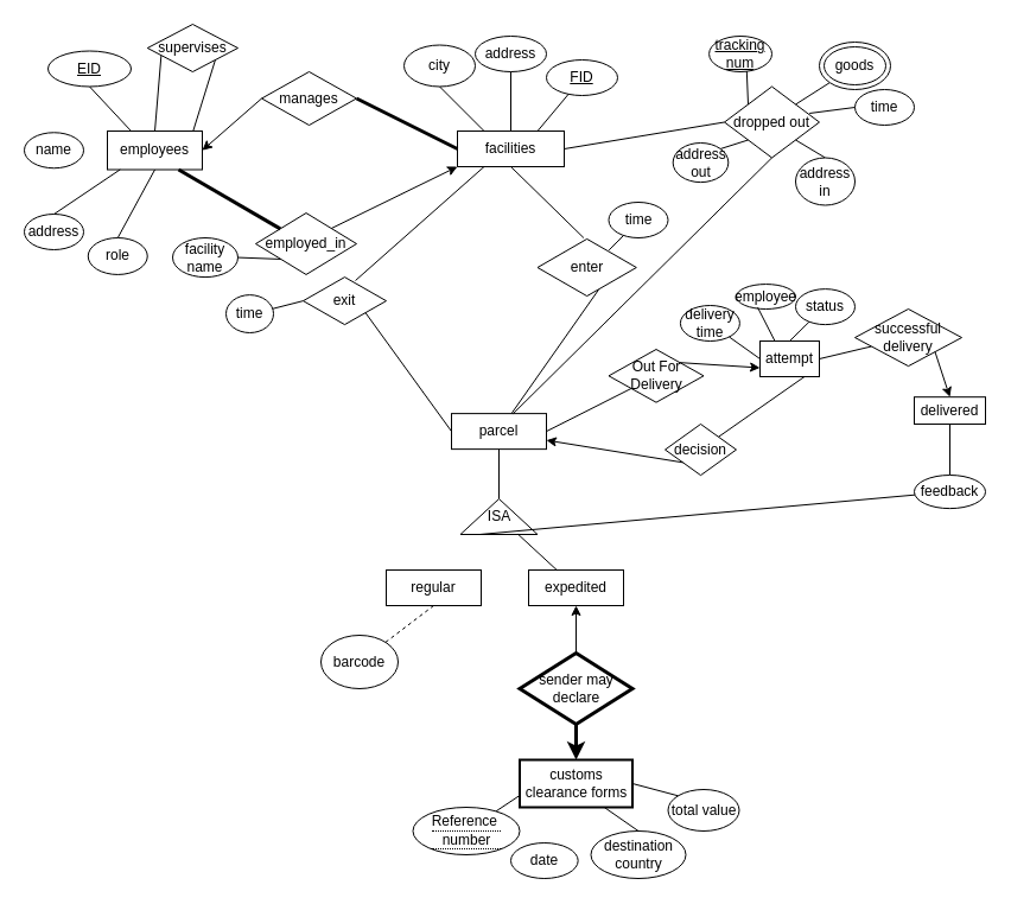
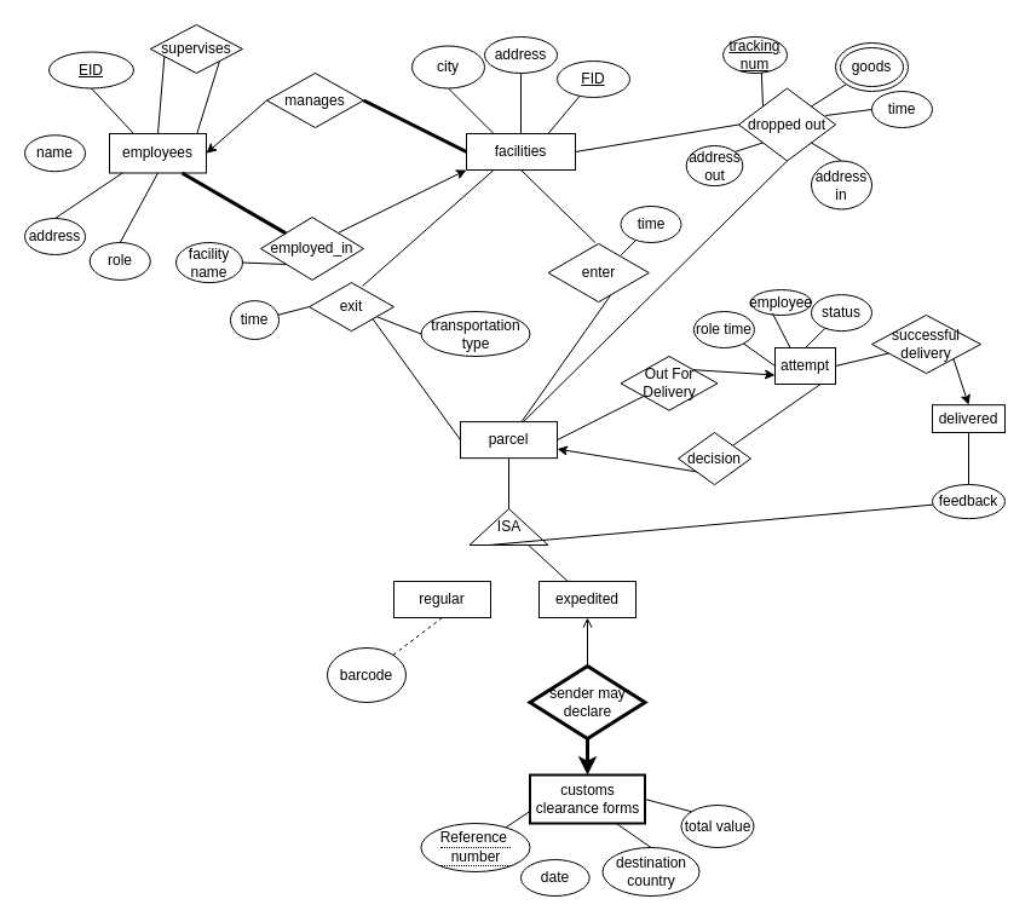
  <mxCell id="0" />
  <mxCell id="1" parent="0" />
  <mxCell id="2" value="facilities" style="rounded=0;whiteSpace=wrap;html=1;" parent="1" vertex="1"><mxGeometry x="385" y="110" width="90" height="30" as="geometry" /></mxCell>
  <mxCell id="3" value="" style="endArrow=none;html=1;rounded=0;exitX=0.75;exitY=0;exitDx=0;exitDy=0;" parent="1" source="2" target="4" edge="1"><mxGeometry width="50" height="50" relative="1" as="geometry"><mxPoint x="470" y="70" as="sourcePoint" /><mxPoint x="520" y="20" as="targetPoint" /></mxGeometry></mxCell>
  <mxCell id="4" value="&lt;u&gt;FID&lt;/u&gt;" style="ellipse;whiteSpace=wrap;html=1;" parent="1" vertex="1"><mxGeometry x="460" y="50" width="60" height="30" as="geometry" /></mxCell>
  <mxCell id="5" value="address" style="ellipse;whiteSpace=wrap;html=1;" parent="1" vertex="1"><mxGeometry x="400" y="30" width="60" height="30" as="geometry" /></mxCell>
  <mxCell id="6" value="city" style="ellipse;whiteSpace=wrap;html=1;" parent="1" vertex="1"><mxGeometry x="340" y="37.5" width="60" height="35" as="geometry" /></mxCell>
  <mxCell id="7" value="" style="endArrow=none;html=1;rounded=0;exitX=0.5;exitY=0;exitDx=0;exitDy=0;" parent="1" source="2" target="5" edge="1"><mxGeometry width="50" height="50" relative="1" as="geometry"><mxPoint x="420" y="140" as="sourcePoint" /><mxPoint x="470" y="90" as="targetPoint" /></mxGeometry></mxCell>
  <mxCell id="8" value="" style="endArrow=none;html=1;rounded=0;exitX=0.5;exitY=1;exitDx=0;exitDy=0;entryX=0.25;entryY=0;entryDx=0;entryDy=0;" parent="1" source="6" target="2" edge="1"><mxGeometry width="50" height="50" relative="1" as="geometry"><mxPoint x="420" y="140" as="sourcePoint" /><mxPoint x="470" y="90" as="targetPoint" /></mxGeometry></mxCell>
  <mxCell id="9" value="" style="endArrow=none;html=1;rounded=0;exitX=1;exitY=0.5;exitDx=0;exitDy=0;entryX=0;entryY=0.5;entryDx=0;entryDy=0;strokeWidth=3;" parent="1" source="11" target="2" edge="1"><mxGeometry width="50" height="50" relative="1" as="geometry"><mxPoint x="370" y="230" as="sourcePoint" /><mxPoint x="420" y="180" as="targetPoint" /></mxGeometry></mxCell>
  <mxCell id="10" value="" style="endArrow=none;html=1;rounded=0;entryX=0.5;entryY=1;entryDx=0;entryDy=0;exitX=1;exitY=0.5;exitDx=0;exitDy=0;" parent="1" source="17" target="16" edge="1"><mxGeometry width="50" height="50" relative="1" as="geometry"><mxPoint x="560" y="230" as="sourcePoint" /><mxPoint x="440" y="200" as="targetPoint" /></mxGeometry></mxCell>
  <mxCell id="11" value="manages" style="rhombus;whiteSpace=wrap;html=1;" parent="1" vertex="1"><mxGeometry x="220" y="60" width="80" height="45" as="geometry" /></mxCell>
  <mxCell id="12" value="" style="endArrow=classic;html=1;rounded=0;exitX=0;exitY=0.5;exitDx=0;exitDy=0;entryX=1;entryY=0.5;entryDx=0;entryDy=0;" parent="1" source="11" target="13" edge="1"><mxGeometry width="50" height="50" relative="1" as="geometry"><mxPoint x="300" y="140" as="sourcePoint" /><mxPoint x="170" y="125" as="targetPoint" /></mxGeometry></mxCell>
  <mxCell id="13" value="employees" style="rounded=0;whiteSpace=wrap;html=1;" parent="1" vertex="1"><mxGeometry x="90" y="110" width="80" height="32.5" as="geometry" /></mxCell>
  <mxCell id="14" value="regular" style="rounded=0;whiteSpace=wrap;html=1;" parent="1" vertex="1"><mxGeometry x="325" y="480" width="80" height="30" as="geometry" /></mxCell>
  <mxCell id="15" value="expedited" style="rounded=0;whiteSpace=wrap;html=1;" parent="1" vertex="1"><mxGeometry x="445" y="480" width="80" height="30" as="geometry" /></mxCell>
  <mxCell id="16" value="parcel" style="rounded=0;whiteSpace=wrap;html=1;" parent="1" vertex="1"><mxGeometry x="380" y="348.12" width="80" height="30" as="geometry" /></mxCell>
  <mxCell id="17" value="ISA" style="triangle;whiteSpace=wrap;html=1;direction=north;" parent="1" vertex="1"><mxGeometry x="387.5" y="420" width="65" height="30" as="geometry" /></mxCell>
  <mxCell id="18" value="" style="endArrow=none;html=1;rounded=0;exitX=0;exitY=0.25;exitDx=0;exitDy=0;" parent="1" source="17" target="88" edge="1"><mxGeometry width="50" height="50" relative="1" as="geometry"><mxPoint x="310" y="220" as="sourcePoint" /><mxPoint x="360" y="170" as="targetPoint" /></mxGeometry></mxCell>
  <mxCell id="19" value="" style="endArrow=none;html=1;rounded=0;exitX=0;exitY=0.75;exitDx=0;exitDy=0;" parent="1" source="17" target="15" edge="1"><mxGeometry width="50" height="50" relative="1" as="geometry"><mxPoint x="310" y="220" as="sourcePoint" /><mxPoint x="360" y="170" as="targetPoint" /></mxGeometry></mxCell>
  <mxCell id="20" value="dropped out" style="rhombus;whiteSpace=wrap;html=1;" parent="1" vertex="1"><mxGeometry x="610" y="72.5" width="80" height="60" as="geometry" /></mxCell>
  <mxCell id="21" value="" style="endArrow=none;html=1;rounded=0;entryX=0;entryY=0.5;entryDx=0;entryDy=0;exitX=1;exitY=0.5;exitDx=0;exitDy=0;" parent="1" source="2" target="20" edge="1"><mxGeometry width="50" height="50" relative="1" as="geometry"><mxPoint x="320" y="220" as="sourcePoint" /><mxPoint x="370" y="170" as="targetPoint" /></mxGeometry></mxCell>
  <mxCell id="22" value="" style="endArrow=none;html=1;rounded=0;exitX=0.5;exitY=1;exitDx=0;exitDy=0;entryX=0.65;entryY=0;entryDx=0;entryDy=0;entryPerimeter=0;" parent="1" source="20" target="16" edge="1"><mxGeometry width="50" height="50" relative="1" as="geometry"><mxPoint x="320" y="220" as="sourcePoint" /><mxPoint x="690" y="130" as="targetPoint" /></mxGeometry></mxCell>
  <mxCell id="23" value="" style="endArrow=none;html=1;rounded=0;exitX=0;exitY=0;exitDx=0;exitDy=0;entryX=0.599;entryY=0.944;entryDx=0;entryDy=0;entryPerimeter=0;" parent="1" source="20" target="24" edge="1"><mxGeometry width="50" height="50" relative="1" as="geometry"><mxPoint x="320" y="220" as="sourcePoint" /><mxPoint x="580.65" y="80" as="targetPoint" /></mxGeometry></mxCell>
  <mxCell id="24" value="&lt;u&gt;tracking num&lt;/u&gt;" style="ellipse;whiteSpace=wrap;html=1;" parent="1" vertex="1"><mxGeometry x="597.09" y="30" width="52.91" height="30" as="geometry" /></mxCell>
  <mxCell id="25" value="time" style="ellipse;whiteSpace=wrap;html=1;" parent="1" vertex="1"><mxGeometry x="720" y="75" width="50" height="30" as="geometry" /></mxCell>
  <mxCell id="26" value="" style="endArrow=none;html=1;rounded=0;entryX=0.896;entryY=0.375;entryDx=0;entryDy=0;exitX=0;exitY=0.5;exitDx=0;exitDy=0;entryPerimeter=0;" parent="1" source="25" target="20" edge="1"><mxGeometry width="50" height="50" relative="1" as="geometry"><mxPoint x="320" y="220" as="sourcePoint" /><mxPoint x="370" y="170" as="targetPoint" /></mxGeometry></mxCell>
  <mxCell id="27" value="" style="endArrow=none;html=1;rounded=0;entryX=0;entryY=1;entryDx=0;entryDy=0;exitX=1;exitY=0;exitDx=0;exitDy=0;" parent="1" source="28" target="20" edge="1"><mxGeometry width="50" height="50" relative="1" as="geometry"><mxPoint x="480" y="170" as="sourcePoint" /><mxPoint x="370" y="170" as="targetPoint" /></mxGeometry></mxCell>
  <mxCell id="28" value="address out" style="ellipse;whiteSpace=wrap;html=1;" parent="1" vertex="1"><mxGeometry x="566.67" y="120" width="46.67" height="33.12" as="geometry" /></mxCell>
  <mxCell id="29" value="" style="endArrow=none;html=1;rounded=0;exitX=0.5;exitY=0;exitDx=0;exitDy=0;entryX=1;entryY=1;entryDx=0;entryDy=0;" parent="1" source="30" target="20" edge="1"><mxGeometry width="50" height="50" relative="1" as="geometry"><mxPoint x="465" y="240" as="sourcePoint" /><mxPoint x="568" y="150" as="targetPoint" /></mxGeometry></mxCell>
  <mxCell id="30" value="address in" style="ellipse;whiteSpace=wrap;html=1;" parent="1" vertex="1"><mxGeometry x="670" y="132.5" width="50" height="40" as="geometry" /></mxCell>
  <mxCell id="31" value="" style="endArrow=none;html=1;rounded=0;entryX=0.5;entryY=1;entryDx=0;entryDy=0;exitX=0.467;exitY=0;exitDx=0;exitDy=0;exitPerimeter=0;" parent="1" source="34" target="2" edge="1"><mxGeometry width="50" height="50" relative="1" as="geometry"><mxPoint x="470" y="240" as="sourcePoint" /><mxPoint x="370" y="190" as="targetPoint" /></mxGeometry></mxCell>
  <mxCell id="32" value="" style="endArrow=none;html=1;rounded=0;entryX=1;entryY=0;entryDx=0;entryDy=0;exitX=0;exitY=1;exitDx=0;exitDy=0;" parent="1" source="33" target="20" edge="1"><mxGeometry width="50" height="50" relative="1" as="geometry"><mxPoint x="650" y="60" as="sourcePoint" /><mxPoint x="370" y="190" as="targetPoint" /></mxGeometry></mxCell>
  <mxCell id="33" value="goods" style="ellipse;shape=doubleEllipse;whiteSpace=wrap;html=1;" parent="1" vertex="1"><mxGeometry x="690" y="35" width="60" height="40" as="geometry" /></mxCell>
  <mxCell id="34" value="enter" style="html=1;whiteSpace=wrap;aspect=fixed;shape=isoRectangle;" parent="1" vertex="1"><mxGeometry x="452.5" y="200" width="83.33" height="50" as="geometry" /></mxCell>
  <mxCell id="35" value="" style="endArrow=none;html=1;rounded=0;entryX=0.25;entryY=1;entryDx=0;entryDy=0;exitX=0.629;exitY=0.072;exitDx=0;exitDy=0;exitPerimeter=0;" parent="1" source="37" target="2" edge="1"><mxGeometry width="50" height="50" relative="1" as="geometry"><mxPoint x="320" y="280" as="sourcePoint" /><mxPoint x="370" y="230" as="targetPoint" /></mxGeometry></mxCell>
  <mxCell id="36" value="" style="endArrow=none;html=1;rounded=0;exitX=0.617;exitY=0.876;exitDx=0;exitDy=0;exitPerimeter=0;" parent="1" source="34" target="16" edge="1"><mxGeometry width="50" height="50" relative="1" as="geometry"><mxPoint x="330" y="290" as="sourcePoint" /><mxPoint x="380" y="240" as="targetPoint" /></mxGeometry></mxCell>
  <mxCell id="37" value="exit" style="rhombus;whiteSpace=wrap;html=1;" parent="1" vertex="1"><mxGeometry x="255" y="233.12" width="70" height="40" as="geometry" /></mxCell>
  <mxCell id="38" value="" style="endArrow=none;html=1;rounded=0;exitX=1;exitY=1;exitDx=0;exitDy=0;entryX=0;entryY=0.5;entryDx=0;entryDy=0;" parent="1" source="37" target="16" edge="1"><mxGeometry width="50" height="50" relative="1" as="geometry"><mxPoint x="320" y="280" as="sourcePoint" /><mxPoint x="370" y="230" as="targetPoint" /></mxGeometry></mxCell>
  <mxCell id="39" value="" style="endArrow=none;html=1;rounded=0;exitX=0.722;exitY=0.208;exitDx=0;exitDy=0;exitPerimeter=0;" parent="1" source="34" target="40" edge="1"><mxGeometry width="50" height="50" relative="1" as="geometry"><mxPoint x="320" y="280" as="sourcePoint" /><mxPoint x="510" y="220" as="targetPoint" /></mxGeometry></mxCell>
  <mxCell id="40" value="time" style="ellipse;whiteSpace=wrap;html=1;" parent="1" vertex="1"><mxGeometry x="512.5" y="170" width="50" height="30" as="geometry" /></mxCell>
  <mxCell id="41" value="" style="endArrow=none;html=1;rounded=0;exitX=0;exitY=0.5;exitDx=0;exitDy=0;" parent="1" source="37" target="42" edge="1"><mxGeometry width="50" height="50" relative="1" as="geometry"><mxPoint x="320" y="280" as="sourcePoint" /><mxPoint x="210" y="270" as="targetPoint" /></mxGeometry></mxCell>
  <mxCell id="42" value="time" style="ellipse;whiteSpace=wrap;html=1;" parent="1" vertex="1"><mxGeometry x="190" y="248.12" width="40" height="31.88" as="geometry" /></mxCell>
+ <mxCell id="43" value="transportation type" style="ellipse;whiteSpace=wrap;html=1;" parent="1" vertex="1"><mxGeometry x="347.5" y="257" width="90" height="37" as="geometry" /></mxCell>
+ <mxCell id="44" value="" style="endArrow=none;html=1;rounded=0;exitX=0;exitY=0.5;exitDx=0;exitDy=0;" parent="1" source="43" target="37" edge="1"><mxGeometry width="50" height="50" relative="1" as="geometry"><mxPoint x="320" y="280" as="sourcePoint" /><mxPoint x="370" y="230" as="targetPoint" /></mxGeometry></mxCell>
  <mxCell id="45" value="" style="endArrow=none;html=1;rounded=0;entryX=0.5;entryY=1;entryDx=0;entryDy=0;dashed=1;" parent="1" source="46" target="14" edge="1"><mxGeometry width="50" height="50" relative="1" as="geometry"><mxPoint x="480" y="600" as="sourcePoint" /><mxPoint x="370" y="450" as="targetPoint" /></mxGeometry></mxCell>
  <mxCell id="46" value="barcode" style="ellipse;whiteSpace=wrap;html=1;" parent="1" vertex="1"><mxGeometry x="270" y="535" width="65" height="45" as="geometry" /></mxCell>
- <mxCell id="47" value="" style="endArrow=classic;html=1;rounded=0;entryX=0.5;entryY=1;entryDx=0;entryDy=0;exitX=0.5;exitY=0;exitDx=0;exitDy=0;" parent="1" source="48" target="15" edge="1"><mxGeometry width="50" height="50" relative="1" as="geometry"><mxPoint x="660" y="600" as="sourcePoint" /><mxPoint x="370" y="450" as="targetPoint" /></mxGeometry></mxCell>
+ <mxCell id="47" value="" style="endArrow=open;html=1;rounded=0;entryX=0.5;entryY=1;entryDx=0;entryDy=0;exitX=0.5;exitY=0;exitDx=0;exitDy=0;" parent="1" source="48" target="15" edge="1"><mxGeometry width="50" height="50" relative="1" as="geometry"><mxPoint x="660" y="600" as="sourcePoint" /><mxPoint x="370" y="450" as="targetPoint" /></mxGeometry></mxCell>
  <mxCell id="48" value="sender may declare" style="rhombus;whiteSpace=wrap;html=1;strokeWidth=3;" parent="1" vertex="1"><mxGeometry x="437.5" y="550" width="95" height="60" as="geometry" /></mxCell>
  <mxCell id="49" value="customs clearance forms" style="rounded=0;whiteSpace=wrap;html=1;strokeWidth=2;" parent="1" vertex="1"><mxGeometry x="437.5" y="640" width="95" height="40" as="geometry" /></mxCell>
  <mxCell id="50" value="" style="endArrow=none;html=1;rounded=0;entryX=0.5;entryY=1;entryDx=0;entryDy=0;strokeWidth=3;endFill=0;startArrow=classic;startFill=1;exitX=0.5;exitY=0;exitDx=0;exitDy=0;" parent="1" source="49" target="48" edge="1"><mxGeometry width="50" height="50" relative="1" as="geometry"><mxPoint x="660" y="680" as="sourcePoint" /><mxPoint x="750" y="640" as="targetPoint" /></mxGeometry></mxCell>
  <mxCell id="51" value="" style="endArrow=none;html=1;rounded=0;entryX=0;entryY=0.75;entryDx=0;entryDy=0;" parent="1" source="52" target="49" edge="1"><mxGeometry width="50" height="50" relative="1" as="geometry"><mxPoint x="540" y="730" as="sourcePoint" /><mxPoint x="370" y="580" as="targetPoint" /></mxGeometry></mxCell>
  <mxCell id="52" value="&lt;div style=&quot;border-bottom: 1px dotted black&quot;&gt;Reference&amp;nbsp;&lt;/div&gt;&lt;div style=&quot;border-bottom: 1px dotted black&quot;&gt;number&lt;/div&gt;" style="ellipse;whiteSpace=wrap;html=1;strokeColor=default;" parent="1" vertex="1"><mxGeometry x="347.5" y="680" width="90" height="40" as="geometry" /></mxCell>
  <mxCell id="53" value="total value" style="ellipse;whiteSpace=wrap;html=1;" parent="1" vertex="1"><mxGeometry x="562.5" y="665" width="60" height="35" as="geometry" /></mxCell>
  <mxCell id="54" value="" style="endArrow=none;html=1;rounded=0;exitX=1;exitY=0.5;exitDx=0;exitDy=0;entryX=0;entryY=0;entryDx=0;entryDy=0;" parent="1" source="49" target="53" edge="1"><mxGeometry width="50" height="50" relative="1" as="geometry"><mxPoint x="320" y="510" as="sourcePoint" /><mxPoint x="370" y="460" as="targetPoint" /></mxGeometry></mxCell>
  <mxCell id="55" value="date" style="ellipse;whiteSpace=wrap;html=1;" parent="1" vertex="1"><mxGeometry x="430" y="710" width="56.67" height="30" as="geometry" /></mxCell>
  <mxCell id="56" value="destination country" style="ellipse;whiteSpace=wrap;html=1;" parent="1" vertex="1"><mxGeometry x="497.5" y="700" width="80" height="40" as="geometry" /></mxCell>
  <mxCell id="57" value="" style="endArrow=none;html=1;rounded=0;exitX=0.75;exitY=1;exitDx=0;exitDy=0;entryX=0.5;entryY=0;entryDx=0;entryDy=0;" parent="1" source="49" target="56" edge="1"><mxGeometry width="50" height="50" relative="1" as="geometry"><mxPoint x="320" y="570" as="sourcePoint" /><mxPoint x="370" y="520" as="targetPoint" /></mxGeometry></mxCell>
  <mxCell id="58" value="employed_in" style="rhombus;whiteSpace=wrap;html=1;strokeColor=default;align=center;verticalAlign=middle;fontFamily=Helvetica;fontSize=12;fontColor=default;fillColor=default;" parent="1" vertex="1"><mxGeometry x="215" y="179.06" width="85" height="51.88" as="geometry" /></mxCell>
  <mxCell id="59" value="" style="endArrow=none;html=1;rounded=0;exitX=0.75;exitY=1;exitDx=0;exitDy=0;strokeWidth=3;" parent="1" source="13" target="58" edge="1"><mxGeometry width="50" height="50" relative="1" as="geometry"><mxPoint x="220" y="310" as="sourcePoint" /><mxPoint x="270" y="260" as="targetPoint" /></mxGeometry></mxCell>
  <mxCell id="60" value="" style="endArrow=classic;html=1;rounded=0;exitX=1;exitY=0;exitDx=0;exitDy=0;entryX=0;entryY=1;entryDx=0;entryDy=0;" parent="1" source="58" target="2" edge="1"><mxGeometry width="50" height="50" relative="1" as="geometry"><mxPoint x="220" y="310" as="sourcePoint" /><mxPoint x="160" y="380" as="targetPoint" /></mxGeometry></mxCell>
  <mxCell id="61" value="name" style="ellipse;whiteSpace=wrap;html=1;" parent="1" vertex="1"><mxGeometry y="111.25" width="50" height="30" as="geometry" x="20" /></mxCell>
  <mxCell id="62" value="address" style="ellipse;whiteSpace=wrap;html=1;" parent="1" vertex="1"><mxGeometry y="180" width="50" height="30" as="geometry" x="20" /></mxCell>
  <mxCell id="63" value="" style="endArrow=none;html=1;rounded=0;exitX=0.135;exitY=0.997;exitDx=0;exitDy=0;entryX=0.5;entryY=0;entryDx=0;entryDy=0;exitPerimeter=0;" parent="1" source="13" target="62" edge="1"><mxGeometry width="50" height="50" relative="1" as="geometry"><mxPoint x="220" y="310" as="sourcePoint" /><mxPoint x="270" y="260" as="targetPoint" /></mxGeometry></mxCell>
  <mxCell id="64" value="facility name" style="ellipse;whiteSpace=wrap;html=1;" parent="1" vertex="1"><mxGeometry x="145" y="200" width="55" height="33.12" as="geometry" /></mxCell>
  <mxCell id="65" value="" style="endArrow=none;html=1;rounded=0;exitX=0;exitY=1;exitDx=0;exitDy=0;entryX=1;entryY=0.5;entryDx=0;entryDy=0;" parent="1" source="58" target="64" edge="1"><mxGeometry width="50" height="50" relative="1" as="geometry"><mxPoint x="220" y="310" as="sourcePoint" /><mxPoint x="80" y="340" as="targetPoint" /></mxGeometry></mxCell>
  <mxCell id="66" value="&lt;u&gt;EID&lt;/u&gt;" style="ellipse;whiteSpace=wrap;html=1;" parent="1" vertex="1"><mxGeometry x="40" y="42.5" width="70" height="30" as="geometry" /></mxCell>
  <mxCell id="67" value="" style="endArrow=none;html=1;rounded=0;entryX=0.5;entryY=1;entryDx=0;entryDy=0;exitX=0.25;exitY=0;exitDx=0;exitDy=0;" parent="1" source="13" target="66" edge="1"><mxGeometry width="50" height="50" relative="1" as="geometry"><mxPoint x="220" y="310" as="sourcePoint" /><mxPoint x="270" y="260" as="targetPoint" /></mxGeometry></mxCell>
  <mxCell id="68" value="" style="endArrow=none;html=1;rounded=0;exitX=0.5;exitY=0;exitDx=0;exitDy=0;entryX=0.152;entryY=0.663;entryDx=0;entryDy=0;entryPerimeter=0;" parent="1" source="13" target="70" edge="1"><mxGeometry width="50" height="50" relative="1" as="geometry"><mxPoint x="240" y="210" as="sourcePoint" /><mxPoint x="130" y="60" as="targetPoint" /></mxGeometry></mxCell>
  <mxCell id="69" value="" style="endArrow=none;html=1;rounded=0;exitX=0.905;exitY=-0.012;exitDx=0;exitDy=0;exitPerimeter=0;entryX=1;entryY=1;entryDx=0;entryDy=0;" parent="1" source="13" target="70" edge="1"><mxGeometry width="50" height="50" relative="1" as="geometry"><mxPoint x="240" y="210" as="sourcePoint" /><mxPoint x="190" y="60" as="targetPoint" /></mxGeometry></mxCell>
  <mxCell id="70" value="supervises" style="rhombus;whiteSpace=wrap;html=1;" parent="1" vertex="1"><mxGeometry x="123.75" y="20" width="76.25" height="40" as="geometry" /></mxCell>
  <mxCell id="71" value="" style="endArrow=none;html=1;rounded=0;entryX=0.5;entryY=1;entryDx=0;entryDy=0;exitX=0.5;exitY=0;exitDx=0;exitDy=0;" parent="1" source="72" target="13" edge="1"><mxGeometry width="50" height="50" relative="1" as="geometry"><mxPoint x="100" y="220" as="sourcePoint" /><mxPoint x="290" y="210" as="targetPoint" /></mxGeometry></mxCell>
  <mxCell id="72" value="role" style="ellipse;whiteSpace=wrap;html=1;" parent="1" vertex="1"><mxGeometry x="73.75" y="200" width="50" height="30.94" as="geometry" /></mxCell>
  <mxCell id="73" value="" style="endArrow=none;html=1;rounded=0;exitX=1;exitY=0.5;exitDx=0;exitDy=0;strokeWidth=1;" parent="1" source="16" target="74" edge="1"><mxGeometry width="50" height="50" relative="1" as="geometry"><mxPoint x="480" y="430" as="sourcePoint" /><mxPoint x="660" y="370" as="targetPoint" /></mxGeometry></mxCell>
  <mxCell id="74" value="Out For Delivery" style="rhombus;whiteSpace=wrap;html=1;" parent="1" vertex="1"><mxGeometry x="512.5" y="294" width="80" height="44.68" as="geometry" /></mxCell>
  <mxCell id="75" value="attempt" style="rounded=0;whiteSpace=wrap;html=1;" parent="1" vertex="1"><mxGeometry x="640" y="287" width="50" height="30" as="geometry" /></mxCell>
  <mxCell id="76" value="" style="endArrow=none;html=1;rounded=0;exitX=0;exitY=0.5;exitDx=0;exitDy=0;" parent="1" source="75" target="77" edge="1"><mxGeometry width="50" height="50" relative="1" as="geometry"><mxPoint x="390" y="270" as="sourcePoint" /><mxPoint x="720" y="240" as="targetPoint" /></mxGeometry></mxCell>
- <mxCell id="77" value="delivery time" style="ellipse;whiteSpace=wrap;html=1;" parent="1" vertex="1"><mxGeometry x="572.91" y="257" width="50" height="30" as="geometry" /></mxCell>
+ <mxCell id="77" value="role time" style="ellipse;whiteSpace=wrap;html=1;" parent="1" vertex="1"><mxGeometry x="572.91" y="257" width="50" height="30" as="geometry" /></mxCell>
  <mxCell id="78" value="employee" style="ellipse;whiteSpace=wrap;html=1;" parent="1" vertex="1"><mxGeometry x="620" y="239.06" width="50" height="20.94" as="geometry" /></mxCell>
  <mxCell id="79" value="" style="endArrow=none;html=1;rounded=0;exitX=0.25;exitY=0;exitDx=0;exitDy=0;entryX=0.361;entryY=0.937;entryDx=0;entryDy=0;entryPerimeter=0;" parent="1" source="75" target="78" edge="1"><mxGeometry width="50" height="50" relative="1" as="geometry"><mxPoint x="390" y="270" as="sourcePoint" /><mxPoint x="773" y="220" as="targetPoint" /></mxGeometry></mxCell>
  <mxCell id="80" value="" style="endArrow=none;html=1;rounded=0;exitX=0.5;exitY=0;exitDx=0;exitDy=0;" parent="1" source="75" target="81" edge="1"><mxGeometry width="50" height="50" relative="1" as="geometry"><mxPoint x="390" y="270" as="sourcePoint" /><mxPoint x="810" y="240" as="targetPoint" /></mxGeometry></mxCell>
  <mxCell id="81" value="status" style="ellipse;whiteSpace=wrap;html=1;" parent="1" vertex="1"><mxGeometry x="670" y="243.12" width="50" height="30" as="geometry" /></mxCell>
  <mxCell id="82" value="" style="endArrow=none;html=1;rounded=0;exitX=1;exitY=0.5;exitDx=0;exitDy=0;" parent="1" source="75" target="83" edge="1"><mxGeometry width="50" height="50" relative="1" as="geometry"><mxPoint x="390" y="270" as="sourcePoint" /><mxPoint x="800" y="290" as="targetPoint" /></mxGeometry></mxCell>
  <mxCell id="83" value="successful delivery" style="rhombus;whiteSpace=wrap;html=1;" parent="1" vertex="1"><mxGeometry x="720" y="260" width="90" height="48.12" as="geometry" /></mxCell>
  <mxCell id="84" value="delivered" style="rounded=0;whiteSpace=wrap;html=1;" parent="1" vertex="1"><mxGeometry x="770" y="334.18" width="60" height="22.82" as="geometry" /></mxCell>
  <mxCell id="85" value="" style="endArrow=none;html=1;rounded=0;exitX=0.75;exitY=1;exitDx=0;exitDy=0;entryX=1;entryY=0;entryDx=0;entryDy=0;" parent="1" source="75" target="86" edge="1"><mxGeometry width="50" height="50" relative="1" as="geometry"><mxPoint x="550" y="270" as="sourcePoint" /><mxPoint x="850" y="310" as="targetPoint" /></mxGeometry></mxCell>
  <mxCell id="86" value="decision" style="rhombus;whiteSpace=wrap;html=1;" parent="1" vertex="1"><mxGeometry x="560" y="357" width="60" height="43.12" as="geometry" /></mxCell>
  <mxCell id="87" value="" style="endArrow=none;html=1;rounded=0;exitX=0.5;exitY=1;exitDx=0;exitDy=0;" parent="1" source="84" target="88" edge="1"><mxGeometry width="50" height="50" relative="1" as="geometry"><mxPoint x="550" y="270" as="sourcePoint" /><mxPoint x="1040" y="240" as="targetPoint" /></mxGeometry></mxCell>
  <mxCell id="88" value="feedback" style="ellipse;whiteSpace=wrap;html=1;" parent="1" vertex="1"><mxGeometry x="770" y="400" width="60" height="28.12" as="geometry" /></mxCell>
  <mxCell id="89" value="" style="endArrow=classic;html=1;rounded=0;exitX=1;exitY=0;exitDx=0;exitDy=0;entryX=0;entryY=0.75;entryDx=0;entryDy=0;" parent="1" source="74" target="75" edge="1"><mxGeometry width="50" height="50" relative="1" as="geometry"><mxPoint x="550" y="390" as="sourcePoint" /><mxPoint x="600" y="340" as="targetPoint" /></mxGeometry></mxCell>
  <mxCell id="90" value="" style="endArrow=classic;html=1;rounded=0;entryX=0.5;entryY=0;entryDx=0;entryDy=0;exitX=1;exitY=1;exitDx=0;exitDy=0;" parent="1" source="83" target="84" edge="1"><mxGeometry width="50" height="50" relative="1" as="geometry"><mxPoint x="360" y="250" as="sourcePoint" /><mxPoint x="410" y="200" as="targetPoint" /></mxGeometry></mxCell>
  <mxCell id="91" value="" style="endArrow=classic;html=1;rounded=0;entryX=1;entryY=0.75;entryDx=0;entryDy=0;exitX=0;exitY=1;exitDx=0;exitDy=0;" parent="1" source="86" target="16" edge="1"><mxGeometry width="50" height="50" relative="1" as="geometry"><mxPoint x="360" y="250" as="sourcePoint" /><mxPoint x="410" y="200" as="targetPoint" /></mxGeometry></mxCell>
